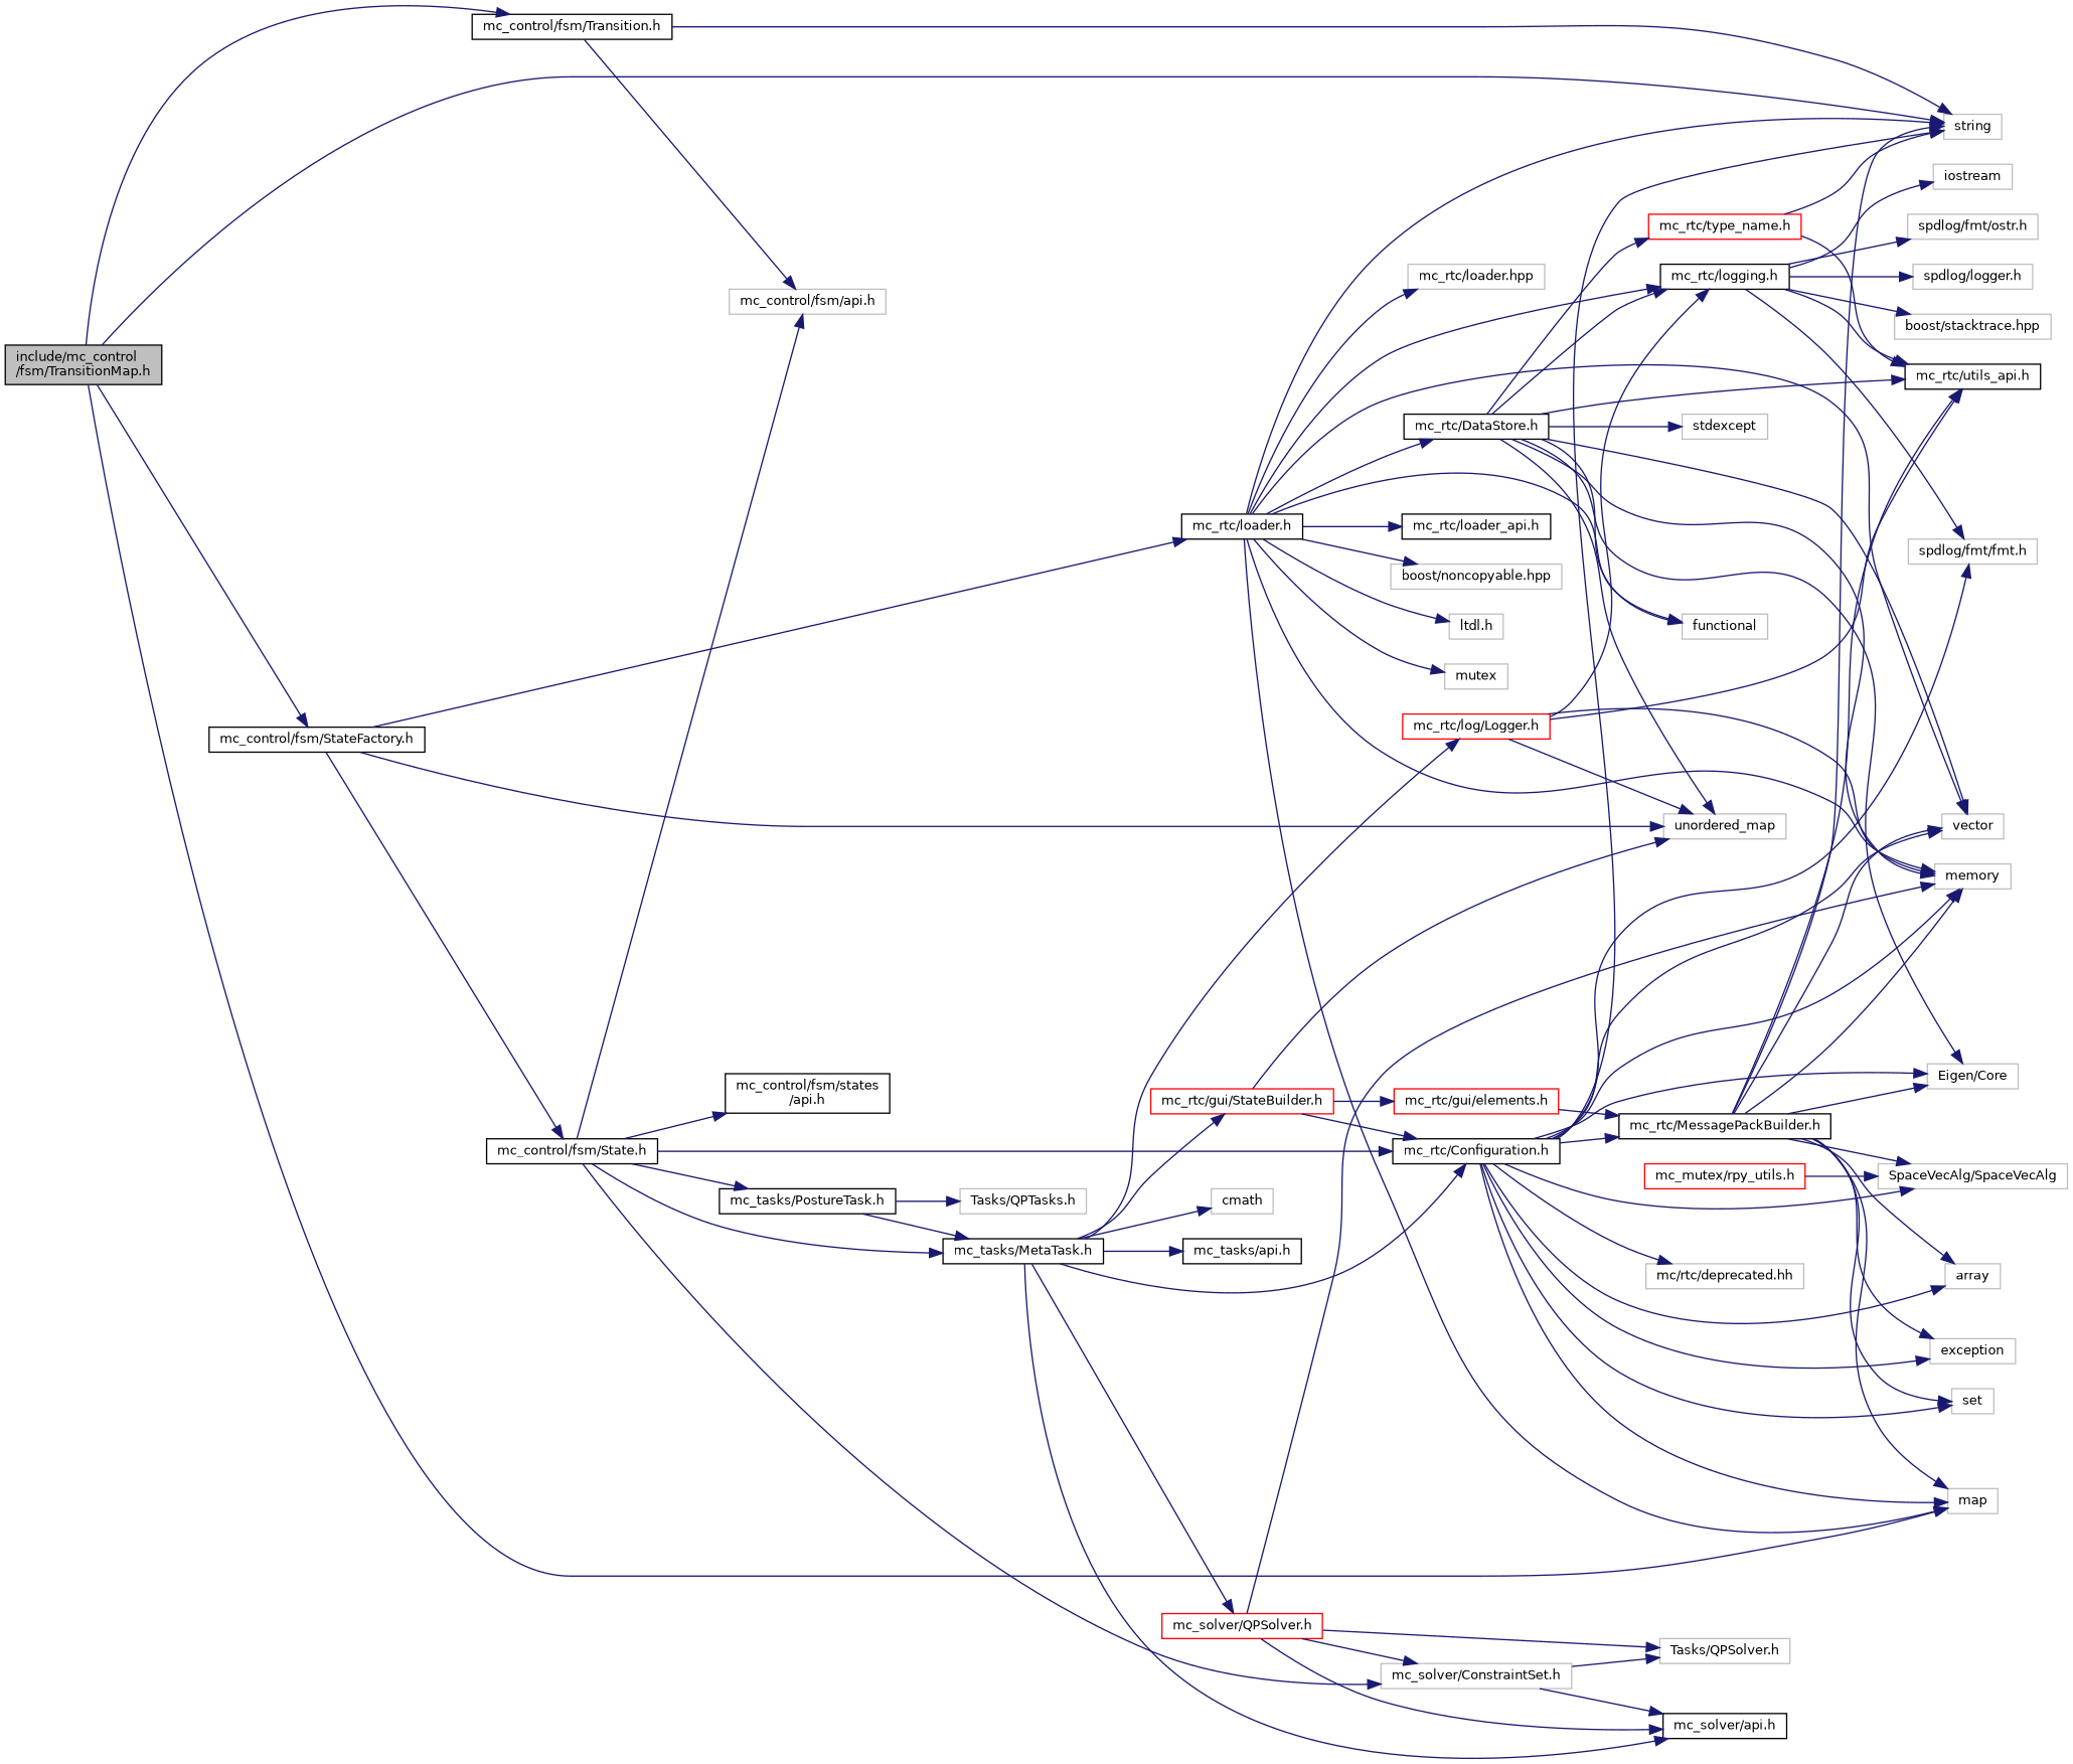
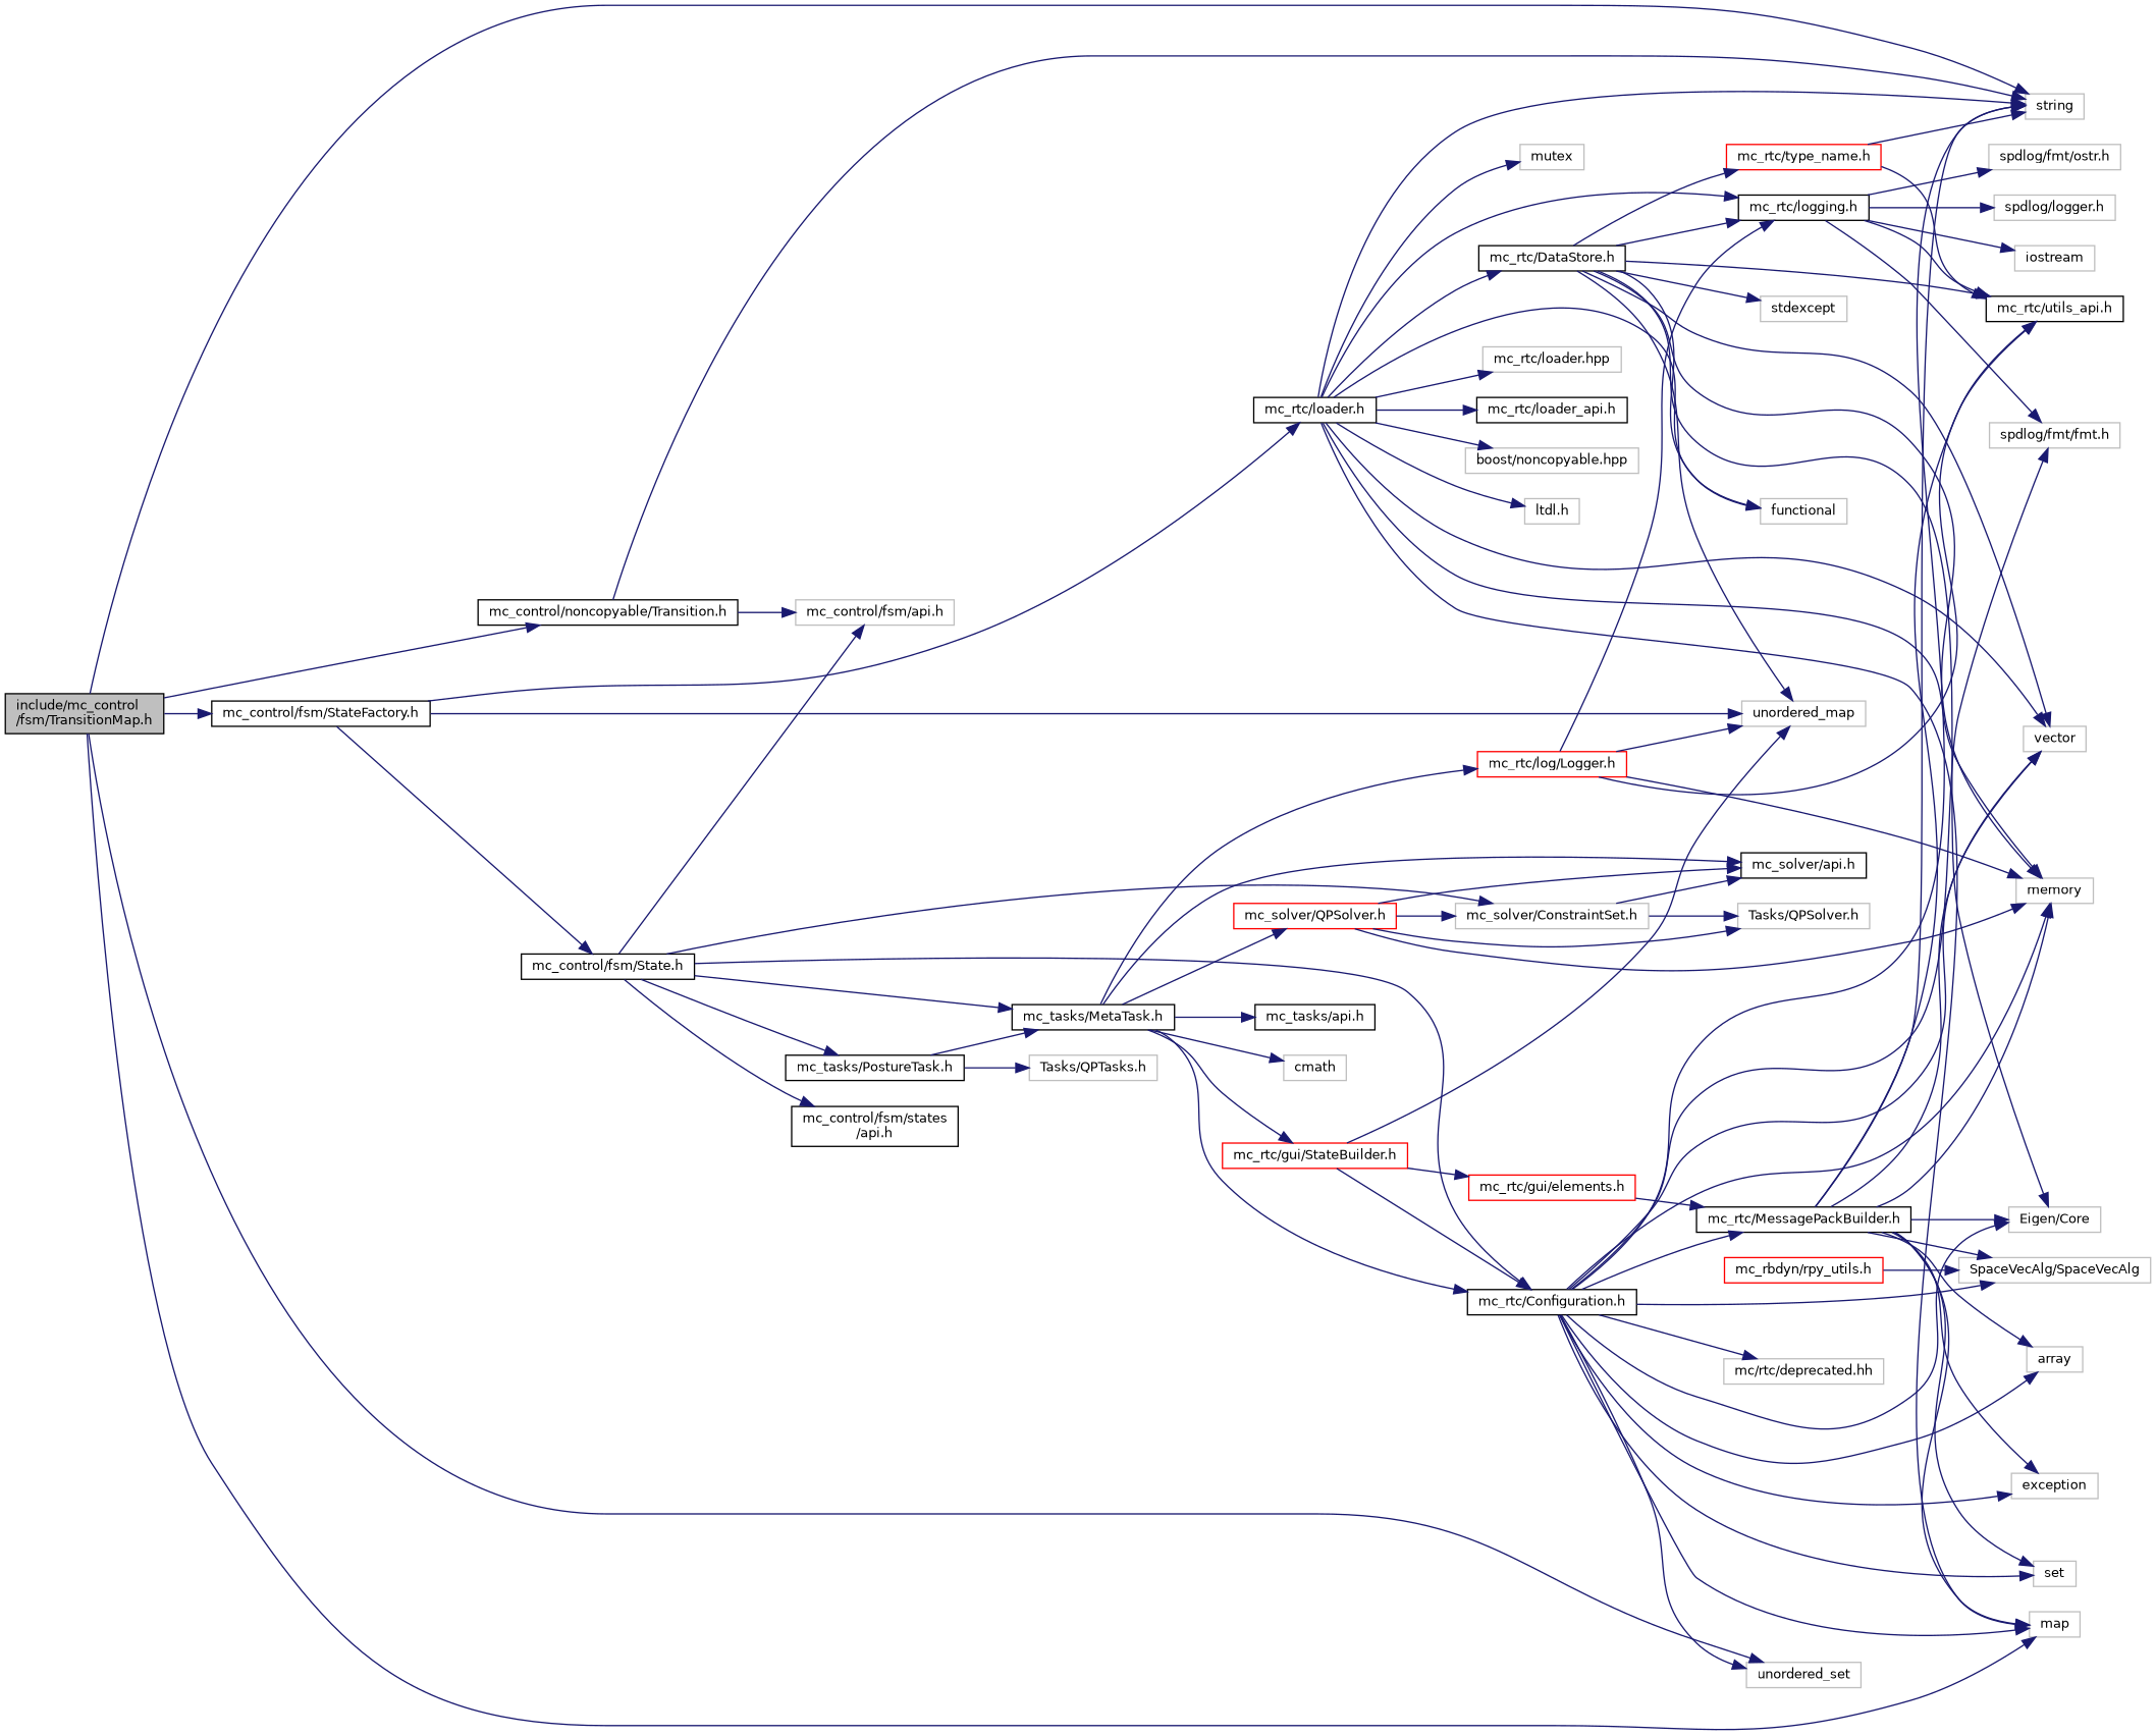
  digraph {
    rankdir=LR
    node [color=grey75 fillcolor=white fontname=Helvetica fontsize=10 shape=record style=filled]
    edge [color=midnightblue fontname=Helvetica fontsize=10 labelfontname=Helvetica labelfontsize=10 style=solid]
    n1 [color=black fillcolor=grey75 fontcolor=black height=0.2 label="include/mc_control\l/fsm/TransitionMap.h" width=0.4]
    n2 [color=black height=0.2 label="mc_control/fsm/StateFactory.h" width=0.4]
    n3 [height=0.2 label=map width=0.4]
    n4 [height=0.2 label=string width=0.4]
-   n6 [color=black height=0.2 label="mc_control/fsm/Transition.h" width=0.4]
+   n5 [height=0.2 label=unordered_set width=0.4]
+   n6 [color=black height=0.2 label="mc_control/noncopyable/Transition.h" width=0.4]
    n7 [color=black height=0.2 label="mc_control/fsm/State.h" width=0.4]
    n8 [height=0.2 label=unordered_map width=0.4]
    n9 [color=black height=0.2 label="mc_rtc/loader.h" width=0.4]
    n10 [height=0.2 label="mc_control/fsm/api.h" width=0.4]
    n11 [color=black height=0.2 label="mc_control/fsm/states\l/api.h" width=0.4]
    n12 [height=0.2 label="mc_solver/ConstraintSet.h" width=0.4]
    n13 [color=black height=0.2 label="mc_tasks/MetaTask.h" width=0.4]
    n14 [color=black height=0.2 label="mc_rtc/Configuration.h" width=0.4]
    n15 [color=black height=0.2 label="mc_tasks/PostureTask.h" width=0.4]
    n16 [height=0.2 label=memory width=0.4]
    n17 [height=0.2 label=vector width=0.4]
    n18 [color=black height=0.2 label="mc_rtc/logging.h" width=0.4]
    n19 [color=black height=0.2 label="mc_rtc/DataStore.h" width=0.4]
    n20 [height=0.2 label=functional width=0.4]
    n21 [color=black height=0.2 label="mc_rtc/loader_api.h" width=0.4]
    n22 [height=0.2 label="boost/noncopyable.hpp" width=0.4]
    n23 [height=0.2 label="ltdl.h" width=0.4]
    n24 [height=0.2 label=mutex width=0.4]
    n25 [height=0.2 label="mc_rtc/loader.hpp" width=0.4]
    n26 [color=black height=0.2 label="mc_solver/api.h" width=0.4]
    n27 [height=0.2 label="Tasks/QPSolver.h" width=0.4]
    n28 [color=red height=0.2 label="mc_rtc/gui/StateBuilder.h" width=0.4]
    n29 [color=red height=0.2 label="mc_rtc/log/Logger.h" width=0.4]
    n30 [color=red height=0.2 label="mc_solver/QPSolver.h" width=0.4]
    n31 [color=black height=0.2 label="mc_tasks/api.h" width=0.4]
    n32 [height=0.2 label=cmath width=0.4]
    n33 [color=black height=0.2 label="mc_rtc/MessagePackBuilder.h" width=0.4]
    n34 [height=0.2 label="SpaceVecAlg/SpaceVecAlg" width=0.4]
    n35 [height=0.2 label="Eigen/Core" width=0.4]
    n36 [height=0.2 label=array width=0.4]
    n37 [height=0.2 label=exception width=0.4]
    n38 [height=0.2 label=set width=0.4]
    n39 [height=0.2 label="mc/rtc/deprecated.hh" width=0.4]
    n40 [height=0.2 label="spdlog/fmt/fmt.h" width=0.4]
    n41 [height=0.2 label="Tasks/QPTasks.h" width=0.4]
    n42 [color=red height=0.2 label="mc_rtc/gui/elements.h" width=0.4]
    n43 [color=black height=0.2 label="mc_rtc/utils_api.h" width=0.4]
-   n44 [color=red height=0.2 label="mc_mutex/rpy_utils.h" width=0.4]
+   n44 [color=red height=0.2 label="mc_rbdyn/rpy_utils.h" width=0.4]
    n45 [height=0.2 label=iostream width=0.4]
    n46 [height=0.2 label="spdlog/fmt/ostr.h" width=0.4]
    n47 [height=0.2 label="spdlog/logger.h" width=0.4]
-   n48 [height=0.2 label="boost/stacktrace.hpp" width=0.4]
    n49 [color=red height=0.2 label="mc_rtc/type_name.h" width=0.4]
    n50 [height=0.2 label=stdexcept width=0.4]
    n1 -> n2
    n1 -> n3
    n1 -> n4
+   n1 -> n5
    n1 -> n6
    n2 -> n7
    n2 -> n8
    n2 -> n9
    n6 -> n4
    n6 -> n10
    n7 -> n10
    n7 -> n11
    n7 -> n12
    n7 -> n13
    n7 -> n14
    n7 -> n15
    n9 -> n3
    n9 -> n4
    n9 -> n16
    n9 -> n17
    n9 -> n18
    n9 -> n19
    n9 -> n20
    n9 -> n21
    n9 -> n22
    n9 -> n23
    n9 -> n24
    n9 -> n25
    n12 -> n26
    n12 -> n27
    n13 -> n14
    n13 -> n26
    n13 -> n28
    n13 -> n29
    n13 -> n30
    n13 -> n31
    n13 -> n32
    n14 -> n3
    n14 -> n4
+   n14 -> n5
    n14 -> n16
    n14 -> n17
    n14 -> n33
    n14 -> n34
    n14 -> n35
    n14 -> n36
    n14 -> n37
    n14 -> n38
    n14 -> n39
    n14 -> n40
    n15 -> n13
    n15 -> n41
    n18 -> n40
    n18 -> n43
    n18 -> n45
    n18 -> n46
    n18 -> n47
-   n18 -> n48
    n19 -> n8
    n19 -> n16
    n19 -> n17
    n19 -> n18
    n19 -> n20
    n19 -> n35
    n19 -> n43
    n19 -> n49
    n19 -> n50
    n28 -> n8
    n28 -> n14
    n28 -> n42
    n29 -> n8
    n29 -> n16
    n29 -> n18
    n29 -> n43
    n30 -> n12
    n30 -> n16
    n30 -> n26
    n30 -> n27
    n33 -> n3
    n33 -> n4
    n33 -> n16
    n33 -> n17
    n33 -> n34
    n33 -> n35
    n33 -> n36
    n33 -> n37
    n33 -> n38
    n33 -> n43
    n42 -> n33
    n44 -> n34
    n49 -> n4
    n49 -> n43
  }
